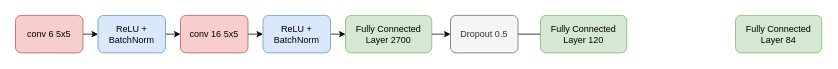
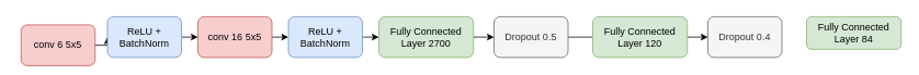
  <mxCell id="0" />
  <mxCell id="1" parent="0" />
  <mxCell id="2" style="edgeStyle=orthogonalEdgeStyle;rounded=0;orthogonalLoop=1;jettySize=auto;html=1;exitX=1;exitY=0.5;exitDx=0;exitDy=0;entryX=0;entryY=0.5;entryDx=0;entryDy=0;" edge="1" parent="1" source="3" target="7"><mxGeometry relative="1" as="geometry" /></mxCell>
- <mxCell id="3" value="conv 6 5x5" style="rounded=1;whiteSpace=wrap;html=1;fillColor=#f8cecc;strokeColor=#b85450;" vertex="1" parent="1"><mxGeometry x="20" y="20" width="90" height="50" as="geometry" /></mxCell>
+ <mxCell id="3" value="conv 6 5x5" style="rounded=1;whiteSpace=wrap;html=1;fillColor=#f8cecc;strokeColor=#b85450;" vertex="1" parent="1"><mxGeometry x="25" y="30" width="90" height="50" as="geometry" /></mxCell>
  <mxCell id="4" style="edgeStyle=orthogonalEdgeStyle;rounded=0;orthogonalLoop=1;jettySize=auto;html=1;exitX=1;exitY=0.5;exitDx=0;exitDy=0;entryX=0;entryY=0.5;entryDx=0;entryDy=0;" edge="1" parent="1" source="5" target="9"><mxGeometry relative="1" as="geometry" /></mxCell>
  <mxCell id="5" value="conv 16 5x5" style="rounded=1;whiteSpace=wrap;html=1;fillColor=#f8cecc;strokeColor=#b85450;" vertex="1" parent="1"><mxGeometry x="240" y="20" width="90" height="50" as="geometry" /></mxCell>
  <mxCell id="6" style="edgeStyle=orthogonalEdgeStyle;rounded=0;orthogonalLoop=1;jettySize=auto;html=1;exitX=1;exitY=0.5;exitDx=0;exitDy=0;entryX=0;entryY=0.5;entryDx=0;entryDy=0;" edge="1" parent="1" source="7" target="5"><mxGeometry relative="1" as="geometry" /></mxCell>
  <mxCell id="7" value="ReLU + BatchNorm" style="rounded=1;whiteSpace=wrap;html=1;fillColor=#dae8fc;strokeColor=#6c8ebf;" vertex="1" parent="1"><mxGeometry x="130" y="20" width="90" height="50" as="geometry" /></mxCell>
  <mxCell id="8" style="edgeStyle=orthogonalEdgeStyle;rounded=0;orthogonalLoop=1;jettySize=auto;html=1;exitX=1;exitY=0.5;exitDx=0;exitDy=0;entryX=0;entryY=0.5;entryDx=0;entryDy=0;" edge="1" parent="1" source="9" target="11"><mxGeometry relative="1" as="geometry" /></mxCell>
  <mxCell id="9" value="ReLU + BatchNorm" style="rounded=1;whiteSpace=wrap;html=1;fillColor=#dae8fc;strokeColor=#6c8ebf;" vertex="1" parent="1"><mxGeometry x="350" y="20" width="90" height="50" as="geometry" /></mxCell>
  <mxCell id="10" style="edgeStyle=orthogonalEdgeStyle;rounded=0;orthogonalLoop=1;jettySize=auto;html=1;exitX=1;exitY=0.5;exitDx=0;exitDy=0;entryX=0;entryY=0.5;entryDx=0;entryDy=0;" edge="1" parent="1" source="11" target="13"><mxGeometry relative="1" as="geometry" /></mxCell>
  <mxCell id="11" value="Fully Connected Layer 2700" style="rounded=1;whiteSpace=wrap;html=1;fillColor=#d5e8d4;strokeColor=#82b366;" vertex="1" parent="1"><mxGeometry x="460" y="20" width="115" height="50" as="geometry" /></mxCell>
  <mxCell id="12" style="edgeStyle=orthogonalEdgeStyle;rounded=0;orthogonalLoop=1;jettySize=auto;html=1;exitX=1;exitY=0.5;exitDx=0;exitDy=0;entryX=0;entryY=0.5;entryDx=0;entryDy=0;endArrow=none;" edge="1" parent="1" source="13" target="16"><mxGeometry relative="1" as="geometry" /></mxCell>
  <mxCell id="13" value="Dropout 0.5" style="rounded=1;whiteSpace=wrap;html=1;fillColor=#f5f5f5;strokeColor=#666666;fontColor=#333333;" vertex="1" parent="1"><mxGeometry x="600" y="20" width="90" height="50" as="geometry" /></mxCell>
+ <mxCell id="14" value="Dropout 0.4" style="rounded=1;whiteSpace=wrap;html=1;fillColor=#f5f5f5;strokeColor=#666666;fontColor=#333333;" vertex="1" parent="1"><mxGeometry x="860" y="20" width="90" height="50" as="geometry" /></mxCell>
+ <mxCell id="15" style="edgeStyle=orthogonalEdgeStyle;rounded=0;orthogonalLoop=1;jettySize=auto;html=1;exitX=1;exitY=0.5;exitDx=0;exitDy=0;entryX=0;entryY=0.5;entryDx=0;entryDy=0;" edge="1" parent="1" source="16" target="14"><mxGeometry relative="1" as="geometry" /></mxCell>
  <mxCell id="16" value="Fully Connected Layer 120" style="rounded=1;whiteSpace=wrap;html=1;fillColor=#d5e8d4;strokeColor=#82b366;" vertex="1" parent="1"><mxGeometry x="720" y="20" width="115" height="50" as="geometry" /></mxCell>
- <mxCell id="17" value="Fully Connected Layer 84" style="rounded=1;whiteSpace=wrap;html=1;fillColor=#d5e8d4;strokeColor=#82b366;" vertex="1" parent="1"><mxGeometry x="980" y="20" width="115" height="50" as="geometry" /></mxCell>
+ <mxCell id="17" value="Fully Connected Layer 84" style="rounded=1;whiteSpace=wrap;html=1;fillColor=#d5e8d4;strokeColor=#82b366;" vertex="1" parent="1"><mxGeometry x="980" y="20" width="115" height="40" as="geometry" /></mxCell>
